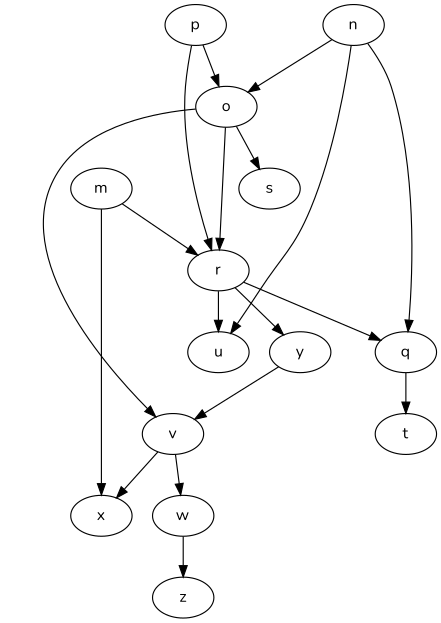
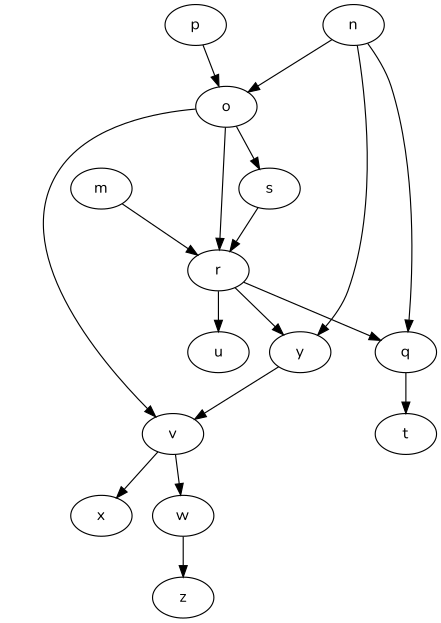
  digraph {
    fontname=Nunito
    node [fontname=Nunito]
    edge [fontname=Nunito]
    m
    x
    r
    q
    t
    u
    y
    v
    n
    o
    s
    w
    z
    p
-   m -> x
    m -> r
    r -> q
    r -> u
    r -> y
    q -> t
    y -> v
    v -> x
    v -> w
    n -> q
-   n -> u
+   n -> y
    n -> o
    o -> r
    o -> v
    o -> s
-   p -> r
+   s -> r
    w -> z
    p -> o
  }
